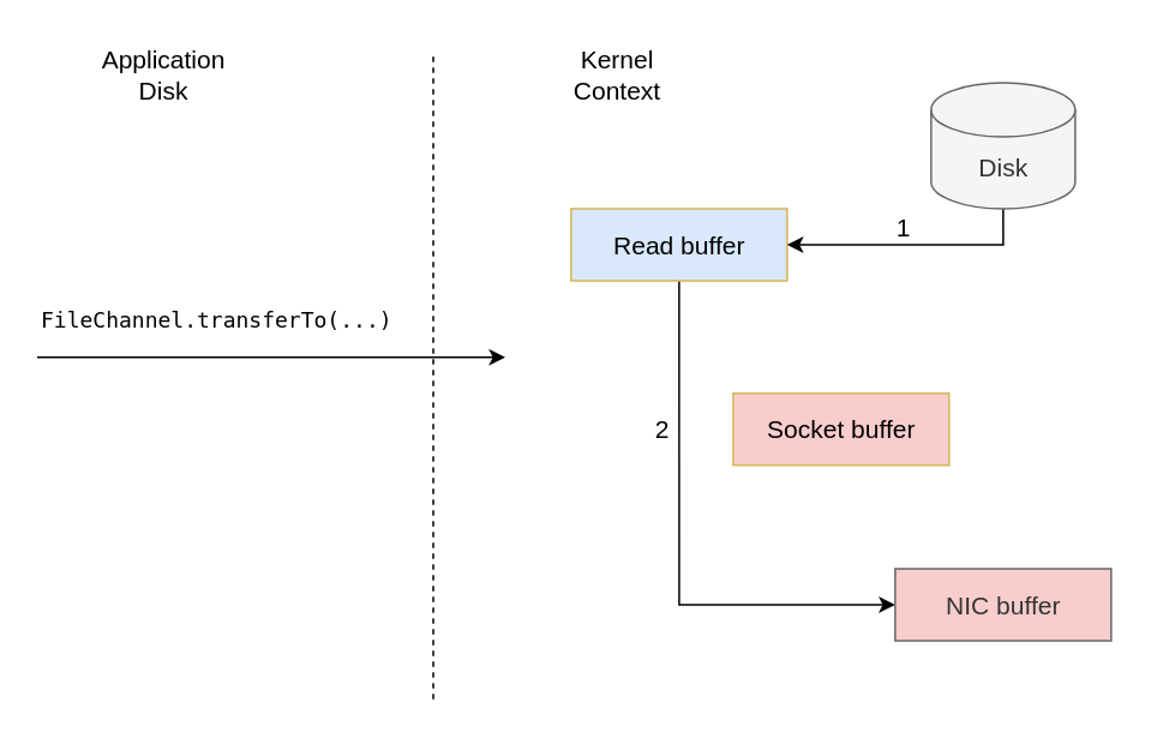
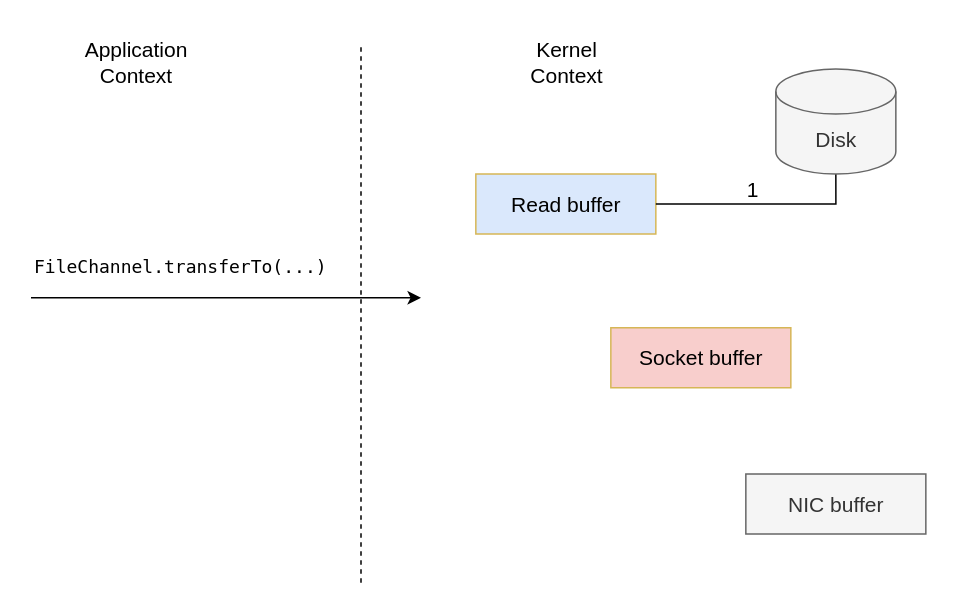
  <mxCell id="0" />
  <mxCell id="1" parent="0" />
  <mxCell id="2" value="" style="endArrow=none;dashed=1;html=1;" edge="1" parent="1"><mxGeometry width="50" height="50" relative="1" as="geometry"><mxPoint x="240" y="388" as="sourcePoint" /><mxPoint x="240" y="28" as="targetPoint" /></mxGeometry></mxCell>
- <mxCell id="3" value="&lt;font style=&quot;font-size: 14px&quot;&gt;Application &lt;br&gt;Disk&lt;/font&gt;" style="text;html=1;align=center;verticalAlign=middle;resizable=0;points=[];autosize=1;" vertex="1" parent="1"><mxGeometry x="50" y="25.5" width="80" height="30" as="geometry" /></mxCell>
- <mxCell id="4" value="Kernel&lt;br style=&quot;font-size: 14px;&quot;&gt;Context" style="text;html=1;align=center;verticalAlign=middle;resizable=0;points=[];autosize=1;fontSize=14;" vertex="1" parent="1"><mxGeometry x="311.56" y="20.5" width="60" height="40" as="geometry" /></mxCell>
- <mxCell id="5" style="edgeStyle=orthogonalEdgeStyle;rounded=0;orthogonalLoop=1;jettySize=auto;html=1;exitX=0.5;exitY=1;exitDx=0;exitDy=0;entryX=0;entryY=0.5;entryDx=0;entryDy=0;fontSize=12;" edge="1" parent="1" source="7" target="12"><mxGeometry relative="1" as="geometry" /></mxCell>
- <mxCell id="6" value="&lt;font style=&quot;font-size: 14px&quot;&gt;2&lt;/font&gt;" style="edgeLabel;html=1;align=center;verticalAlign=middle;resizable=0;points=[];fontSize=12;" vertex="1" connectable="0" parent="5"><mxGeometry x="-0.214" relative="1" as="geometry"><mxPoint x="-10" y="-35.5" as="offset" /></mxGeometry></mxCell>
+ <mxCell id="3" value="&lt;font style=&quot;font-size: 14px&quot;&gt;Application &lt;br&gt;Context&lt;/font&gt;" style="text;html=1;align=center;verticalAlign=middle;resizable=0;points=[];autosize=1;" vertex="1" parent="1"><mxGeometry x="50" y="25.5" width="80" height="30" as="geometry" /></mxCell>
+ <mxCell id="4" value="Kernel&lt;br style=&quot;font-size: 14px;&quot;&gt;Context" style="text;html=1;align=center;verticalAlign=middle;resizable=0;points=[];autosize=1;fontSize=14;" vertex="1" parent="1"><mxGeometry x="346.56" y="20.5" width="60" height="40" as="geometry" /></mxCell>
  <mxCell id="7" value="Read buffer" style="rounded=0;whiteSpace=wrap;html=1;fontSize=14;fillColor=#dae8fc;strokeColor=#d6b656;" vertex="1" parent="1"><mxGeometry x="316.56" y="115.5" width="120" height="40" as="geometry" /></mxCell>
  <mxCell id="8" value="Socket buffer" style="rounded=0;whiteSpace=wrap;html=1;fontSize=14;fillColor=#f8cecc;strokeColor=#d6b656;" vertex="1" parent="1"><mxGeometry x="406.56" y="218" width="120" height="40" as="geometry" /></mxCell>
- <mxCell id="9" style="edgeStyle=orthogonalEdgeStyle;rounded=0;orthogonalLoop=1;jettySize=auto;html=1;exitX=0.5;exitY=1;exitDx=0;exitDy=0;exitPerimeter=0;fontSize=14;" edge="1" parent="1" source="11" target="7"><mxGeometry relative="1" as="geometry" /></mxCell>
+ <mxCell id="9" style="edgeStyle=orthogonalEdgeStyle;rounded=0;orthogonalLoop=1;jettySize=auto;html=1;exitX=0.5;exitY=1;exitDx=0;exitDy=0;exitPerimeter=0;fontSize=14;endArrow=none;" edge="1" parent="1" source="11" target="7"><mxGeometry relative="1" as="geometry" /></mxCell>
  <mxCell id="10" value="1" style="edgeLabel;html=1;align=center;verticalAlign=middle;resizable=0;points=[];fontSize=14;" vertex="1" connectable="0" parent="9"><mxGeometry x="0.08" relative="1" as="geometry"><mxPoint y="-10" as="offset" /></mxGeometry></mxCell>
  <mxCell id="11" value="Disk" style="shape=cylinder3;whiteSpace=wrap;html=1;boundedLbl=1;backgroundOutline=1;size=15;fontSize=14;fillColor=#f5f5f5;strokeColor=#666666;fontColor=#333333;" vertex="1" parent="1"><mxGeometry x="516.56" y="45.5" width="80" height="70" as="geometry" /></mxCell>
- <mxCell id="12" value="NIC buffer" style="rounded=0;whiteSpace=wrap;html=1;fontSize=14;fillColor=#f8cecc;strokeColor=#666666;fontColor=#333333;" vertex="1" parent="1"><mxGeometry x="496.56" y="315.5" width="120" height="40" as="geometry" /></mxCell>
+ <mxCell id="12" value="NIC buffer" style="rounded=0;whiteSpace=wrap;html=1;fontSize=14;fillColor=#f5f5f5;strokeColor=#666666;fontColor=#333333;" vertex="1" parent="1"><mxGeometry x="496.56" y="315.5" width="120" height="40" as="geometry" /></mxCell>
  <mxCell id="13" value="&lt;pre&gt;FileChannel.transferTo(...)&lt;/pre&gt;" style="text;html=1;strokeColor=none;fillColor=none;align=center;verticalAlign=middle;whiteSpace=wrap;rounded=0;fontSize=12;" vertex="1" parent="1"><mxGeometry x="100" y="168" width="40" height="20" as="geometry" /></mxCell>
  <mxCell id="14" value="" style="endArrow=classic;html=1;fontSize=12;" edge="1" parent="1"><mxGeometry width="50" height="50" relative="1" as="geometry"><mxPoint x="20" y="198" as="sourcePoint" /><mxPoint x="280" y="198" as="targetPoint" /></mxGeometry></mxCell>
